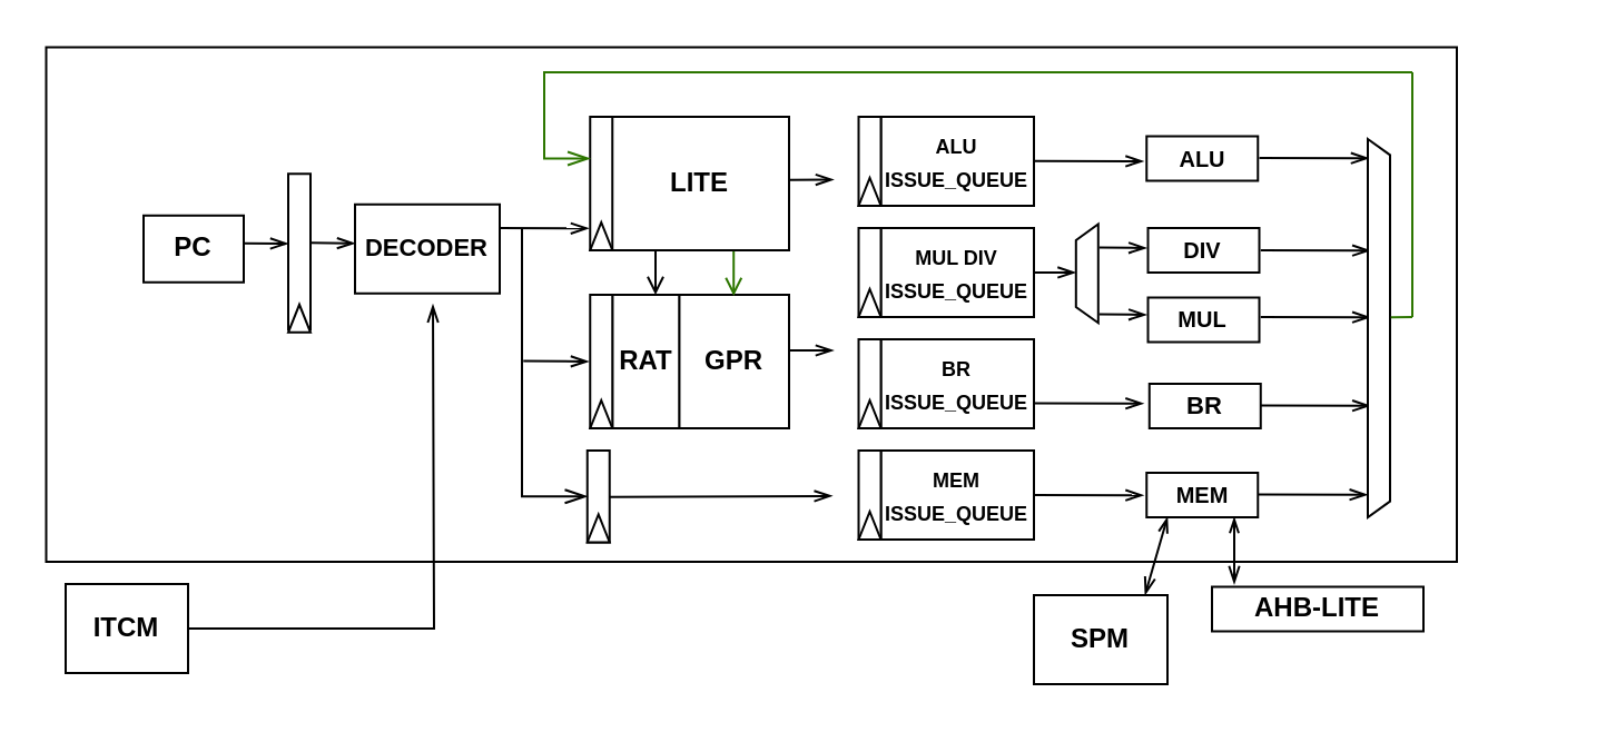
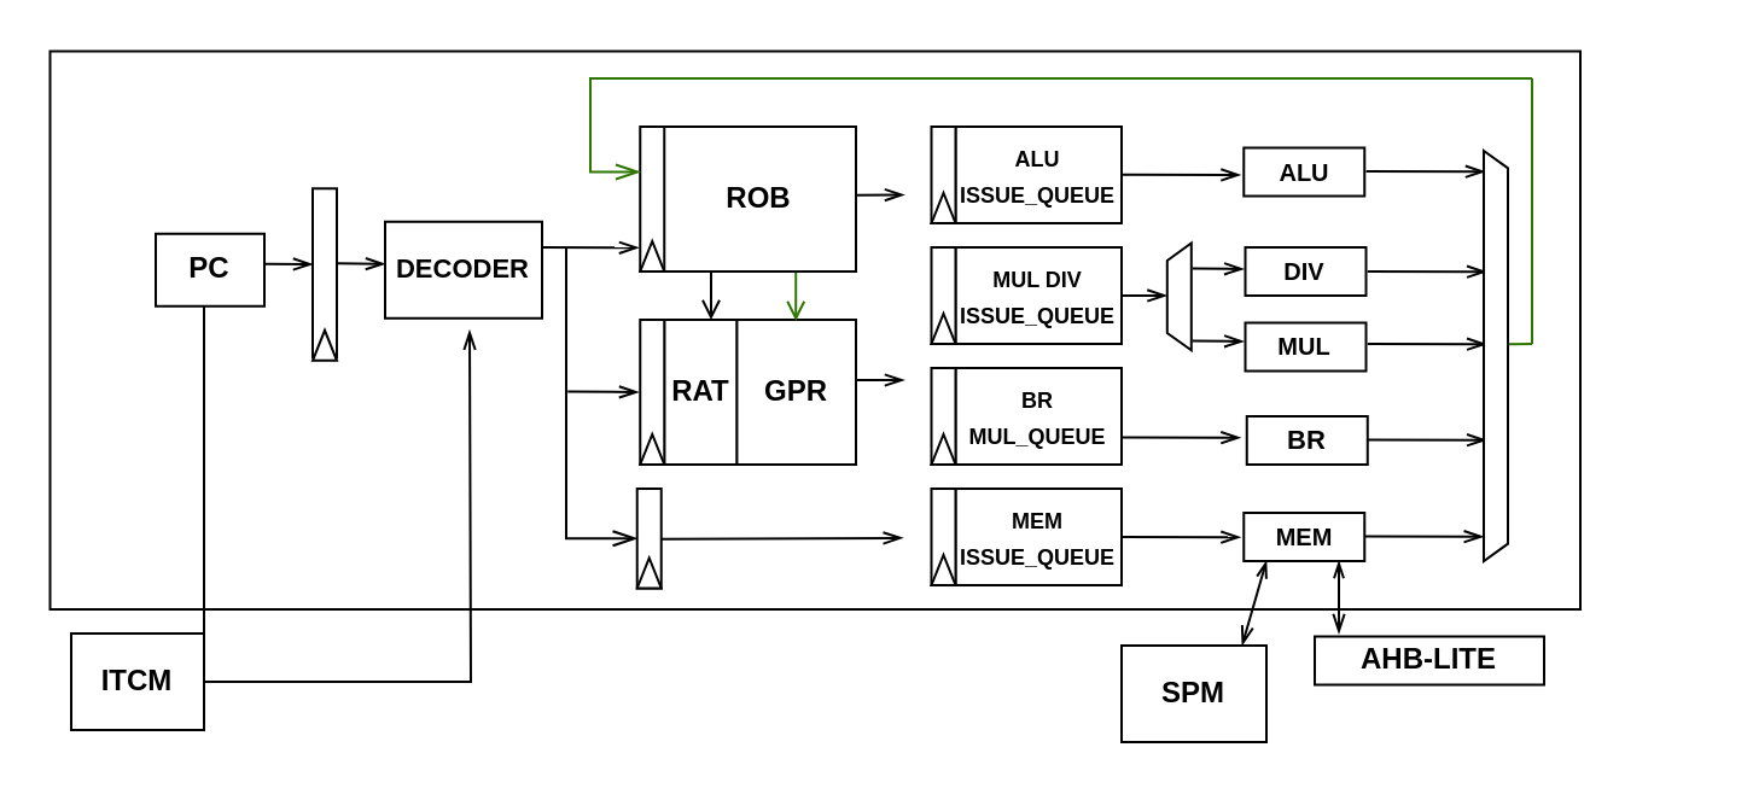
  <mxCell id="0" />
  <mxCell id="1" parent="0" />
  <mxCell id="2" value="" style="rounded=0;whiteSpace=wrap;html=1;" vertex="1" parent="1"><mxGeometry x="20.25" y="20.75" width="633.75" height="231.25" as="geometry" /></mxCell>
  <mxCell id="3" value="&lt;b&gt;GPR&lt;/b&gt;" style="rounded=0;whiteSpace=wrap;html=1;" vertex="1" parent="1"><mxGeometry x="304.63" y="132" width="49.37" height="60" as="geometry" /></mxCell>
+ <mxCell id="4" value="" style="edgeStyle=orthogonalEdgeStyle;rounded=0;orthogonalLoop=1;jettySize=auto;html=1;endArrow=openThin;endFill=0;entryX=0;entryY=0.5;entryDx=0;entryDy=0;" edge="1" parent="1" source="5" target="11"><mxGeometry relative="1" as="geometry"><mxPoint x="104" y="196.38" as="targetPoint" /><Array as="points"><mxPoint x="84" y="282" /></Array></mxGeometry></mxCell>
  <mxCell id="5" value="&lt;b&gt;PC&lt;/b&gt;" style="rounded=0;whiteSpace=wrap;html=1;" vertex="1" parent="1"><mxGeometry x="64" y="96.38" width="45" height="30" as="geometry" /></mxCell>
  <mxCell id="6" value="&lt;b&gt;&lt;font style=&quot;font-size: 11px;&quot;&gt;DECODER&lt;/font&gt;&lt;/b&gt;" style="rounded=0;whiteSpace=wrap;html=1;" vertex="1" parent="1"><mxGeometry x="159" y="91.38" width="65" height="40" as="geometry" /></mxCell>
  <mxCell id="7" value="" style="group" vertex="1" connectable="0" parent="1"><mxGeometry x="129" y="77.63" width="11.25" height="70" as="geometry" /></mxCell>
  <mxCell id="8" value="" style="rounded=0;whiteSpace=wrap;html=1;" vertex="1" parent="7"><mxGeometry width="10" height="70" as="geometry" /></mxCell>
  <mxCell id="9" value="" style="triangle;whiteSpace=wrap;html=1;rotation=-90;" vertex="1" parent="7"><mxGeometry x="-1.25" y="60" width="12.5" height="10" as="geometry" /></mxCell>
  <mxCell id="10" value="" style="edgeStyle=orthogonalEdgeStyle;rounded=0;orthogonalLoop=1;jettySize=auto;html=1;endArrow=openThin;endFill=0;" edge="1" parent="1" source="11"><mxGeometry relative="1" as="geometry"><mxPoint x="194" y="136.38" as="targetPoint" /></mxGeometry></mxCell>
  <mxCell id="11" value="&lt;b&gt;ITCM&lt;/b&gt;" style="rounded=0;whiteSpace=wrap;html=1;" vertex="1" parent="1"><mxGeometry x="29" y="262" width="55" height="40" as="geometry" /></mxCell>
  <mxCell id="12" value="&lt;b&gt;RAT&lt;/b&gt;" style="rounded=0;whiteSpace=wrap;html=1;" vertex="1" parent="1"><mxGeometry x="274.63" y="132" width="30" height="60" as="geometry" /></mxCell>
  <mxCell id="13" value="" style="rounded=0;whiteSpace=wrap;html=1;" vertex="1" parent="1"><mxGeometry x="264.63" y="132" width="10" height="60" as="geometry" /></mxCell>
  <mxCell id="14" value="" style="triangle;whiteSpace=wrap;html=1;rotation=-90;" vertex="1" parent="1"><mxGeometry x="263.38" y="180.75" width="12.5" height="10" as="geometry" /></mxCell>
  <mxCell id="15" value="" style="endArrow=openThin;html=1;rounded=0;entryX=0;entryY=0.406;entryDx=0;entryDy=0;endFill=0;entryPerimeter=0;" edge="1" parent="1"><mxGeometry width="50" height="50" relative="1" as="geometry"><mxPoint x="224" y="102" as="sourcePoint" /><mxPoint x="264" y="102.19" as="targetPoint" /></mxGeometry></mxCell>
  <mxCell id="16" value="" style="endArrow=openThin;html=1;rounded=0;endFill=0;" edge="1" parent="1"><mxGeometry width="50" height="50" relative="1" as="geometry"><mxPoint x="139" y="108.68" as="sourcePoint" /><mxPoint x="159" y="108.88" as="targetPoint" /></mxGeometry></mxCell>
- <mxCell id="17" value="&lt;b&gt;LITE&lt;/b&gt;" style="rounded=0;whiteSpace=wrap;html=1;" vertex="1" parent="1"><mxGeometry x="274" y="52" width="80" height="60" as="geometry" /></mxCell>
+ <mxCell id="17" value="&lt;b&gt;ROB&lt;/b&gt;" style="rounded=0;whiteSpace=wrap;html=1;" vertex="1" parent="1"><mxGeometry x="274" y="52" width="80" height="60" as="geometry" /></mxCell>
  <mxCell id="18" value="" style="rounded=0;whiteSpace=wrap;html=1;" vertex="1" parent="1"><mxGeometry x="264.63" y="52" width="10" height="60" as="geometry" /></mxCell>
  <mxCell id="19" value="" style="triangle;whiteSpace=wrap;html=1;rotation=-90;" vertex="1" parent="1"><mxGeometry x="263.38" y="100.75" width="12.5" height="10" as="geometry" /></mxCell>
  <mxCell id="20" value="" style="rounded=0;whiteSpace=wrap;html=1;" vertex="1" parent="1"><mxGeometry x="263.37" y="202" width="10" height="41.25" as="geometry" /></mxCell>
  <mxCell id="21" value="" style="triangle;whiteSpace=wrap;html=1;rotation=-90;" vertex="1" parent="1"><mxGeometry x="262.12" y="232" width="12.5" height="10" as="geometry" /></mxCell>
  <mxCell id="22" value="" style="edgeStyle=segmentEdgeStyle;endArrow=openThin;html=1;curved=0;rounded=0;endSize=8;startSize=8;endFill=0;entryX=0;entryY=0.5;entryDx=0;entryDy=0;" edge="1" parent="1" target="20"><mxGeometry width="50" height="50" relative="1" as="geometry"><mxPoint x="234" y="102" as="sourcePoint" /><mxPoint x="264.63" y="92" as="targetPoint" /><Array as="points"><mxPoint x="234" y="142" /><mxPoint x="234" y="192" /></Array></mxGeometry></mxCell>
  <mxCell id="23" value="&lt;font style=&quot;font-size: 9px;&quot;&gt;&lt;b&gt;ALU&lt;br&gt;ISSUE_QUEUE&lt;/b&gt;&lt;/font&gt;" style="rounded=0;whiteSpace=wrap;html=1;" vertex="1" parent="1"><mxGeometry x="395.25" y="52" width="68.75" height="40" as="geometry" /></mxCell>
  <mxCell id="24" value="" style="rounded=0;whiteSpace=wrap;html=1;" vertex="1" parent="1"><mxGeometry x="385.25" y="52" width="10" height="40" as="geometry" /></mxCell>
  <mxCell id="25" value="" style="triangle;whiteSpace=wrap;html=1;rotation=-90;" vertex="1" parent="1"><mxGeometry x="384" y="80.75" width="12.5" height="10" as="geometry" /></mxCell>
  <mxCell id="26" value="&lt;font style=&quot;font-size: 9px;&quot;&gt;&lt;b&gt;MUL DIV&lt;br&gt;ISSUE_QUEUE&lt;/b&gt;&lt;/font&gt;" style="rounded=0;whiteSpace=wrap;html=1;" vertex="1" parent="1"><mxGeometry x="395.25" y="102" width="68.75" height="40" as="geometry" /></mxCell>
  <mxCell id="27" value="" style="rounded=0;whiteSpace=wrap;html=1;" vertex="1" parent="1"><mxGeometry x="385.25" y="102" width="10" height="40" as="geometry" /></mxCell>
  <mxCell id="28" value="" style="triangle;whiteSpace=wrap;html=1;rotation=-90;" vertex="1" parent="1"><mxGeometry x="384" y="130.75" width="12.5" height="10" as="geometry" /></mxCell>
- <mxCell id="29" value="&lt;font style=&quot;font-size: 9px;&quot;&gt;&lt;b&gt;BR&lt;br&gt;ISSUE_QUEUE&lt;/b&gt;&lt;/font&gt;" style="rounded=0;whiteSpace=wrap;html=1;" vertex="1" parent="1"><mxGeometry x="395.25" y="152" width="68.75" height="40" as="geometry" /></mxCell>
+ <mxCell id="29" value="&lt;font style=&quot;font-size: 9px;&quot;&gt;&lt;b&gt;BR&lt;br&gt;MUL_QUEUE&lt;/b&gt;&lt;/font&gt;" style="rounded=0;whiteSpace=wrap;html=1;" vertex="1" parent="1"><mxGeometry x="395.25" y="152" width="68.75" height="40" as="geometry" /></mxCell>
  <mxCell id="30" value="" style="rounded=0;whiteSpace=wrap;html=1;" vertex="1" parent="1"><mxGeometry x="385.25" y="152" width="10" height="40" as="geometry" /></mxCell>
  <mxCell id="31" value="" style="triangle;whiteSpace=wrap;html=1;rotation=-90;" vertex="1" parent="1"><mxGeometry x="384" y="180.75" width="12.5" height="10" as="geometry" /></mxCell>
  <mxCell id="32" value="&lt;font style=&quot;font-size: 9px;&quot;&gt;&lt;b&gt;MEM&lt;br&gt;ISSUE_QUEUE&lt;/b&gt;&lt;/font&gt;" style="rounded=0;whiteSpace=wrap;html=1;" vertex="1" parent="1"><mxGeometry x="395.25" y="202" width="68.75" height="40" as="geometry" /></mxCell>
  <mxCell id="33" value="" style="rounded=0;whiteSpace=wrap;html=1;" vertex="1" parent="1"><mxGeometry x="385.25" y="202" width="10" height="40" as="geometry" /></mxCell>
  <mxCell id="34" value="" style="triangle;whiteSpace=wrap;html=1;rotation=-90;" vertex="1" parent="1"><mxGeometry x="384" y="230.75" width="12.5" height="10" as="geometry" /></mxCell>
  <mxCell id="35" value="&lt;font size=&quot;1&quot; style=&quot;&quot;&gt;&lt;b style=&quot;&quot;&gt;ALU&lt;/b&gt;&lt;/font&gt;" style="rounded=0;whiteSpace=wrap;html=1;" vertex="1" parent="1"><mxGeometry x="514.63" y="60.75" width="50" height="20" as="geometry" /></mxCell>
  <mxCell id="36" value="&lt;font size=&quot;1&quot; style=&quot;&quot;&gt;&lt;b style=&quot;&quot;&gt;MUL&lt;/b&gt;&lt;/font&gt;" style="rounded=0;whiteSpace=wrap;html=1;" vertex="1" parent="1"><mxGeometry x="515.25" y="133.25" width="50" height="20" as="geometry" /></mxCell>
  <mxCell id="37" value="&lt;font size=&quot;1&quot; style=&quot;&quot;&gt;&lt;b style=&quot;font-size: 11px;&quot;&gt;BR&lt;/b&gt;&lt;/font&gt;" style="rounded=0;whiteSpace=wrap;html=1;" vertex="1" parent="1"><mxGeometry x="515.88" y="172" width="50" height="20" as="geometry" /></mxCell>
  <mxCell id="38" value="&lt;font size=&quot;1&quot; style=&quot;&quot;&gt;&lt;b style=&quot;&quot;&gt;MEM&lt;/b&gt;&lt;/font&gt;" style="rounded=0;whiteSpace=wrap;html=1;" vertex="1" parent="1"><mxGeometry x="514.63" y="212" width="50" height="20" as="geometry" /></mxCell>
  <mxCell id="39" value="&lt;font size=&quot;1&quot; style=&quot;&quot;&gt;&lt;b style=&quot;&quot;&gt;DIV&lt;/b&gt;&lt;/font&gt;" style="rounded=0;whiteSpace=wrap;html=1;" vertex="1" parent="1"><mxGeometry x="515.25" y="102" width="50" height="20" as="geometry" /></mxCell>
  <mxCell id="40" value="" style="shape=trapezoid;perimeter=trapezoidPerimeter;whiteSpace=wrap;html=1;fixedSize=1;rotation=-90;size=7.18;" vertex="1" parent="1"><mxGeometry x="465.71" y="117.46" width="44.38" height="10" as="geometry" /></mxCell>
  <mxCell id="41" value="" style="endArrow=openThin;html=1;rounded=0;endFill=0;" edge="1" parent="1"><mxGeometry width="50" height="50" relative="1" as="geometry"><mxPoint x="464" y="122" as="sourcePoint" /><mxPoint x="482.75" y="121.97" as="targetPoint" /></mxGeometry></mxCell>
  <mxCell id="42" value="" style="endArrow=openThin;html=1;rounded=0;endFill=0;" edge="1" parent="1"><mxGeometry width="50" height="50" relative="1" as="geometry"><mxPoint x="493.38" y="110.75" as="sourcePoint" /><mxPoint x="514.63" y="110.99" as="targetPoint" /></mxGeometry></mxCell>
  <mxCell id="43" value="" style="endArrow=openThin;html=1;rounded=0;endFill=0;" edge="1" parent="1"><mxGeometry width="50" height="50" relative="1" as="geometry"><mxPoint x="493.38" y="140.75" as="sourcePoint" /><mxPoint x="514.63" y="140.99" as="targetPoint" /></mxGeometry></mxCell>
  <mxCell id="44" value="" style="endArrow=openThin;html=1;rounded=0;endFill=0;entryX=-0.029;entryY=0.709;entryDx=0;entryDy=0;entryPerimeter=0;" edge="1" parent="1"><mxGeometry width="50" height="50" relative="1" as="geometry"><mxPoint x="464" y="180.75" as="sourcePoint" /><mxPoint x="513.25" y="180.87" as="targetPoint" /></mxGeometry></mxCell>
  <mxCell id="45" value="" style="endArrow=openThin;html=1;rounded=0;endFill=0;entryX=-0.029;entryY=0.709;entryDx=0;entryDy=0;entryPerimeter=0;" edge="1" parent="1"><mxGeometry width="50" height="50" relative="1" as="geometry"><mxPoint x="464" y="222" as="sourcePoint" /><mxPoint x="513.25" y="222.12" as="targetPoint" /></mxGeometry></mxCell>
  <mxCell id="46" value="" style="endArrow=openThin;html=1;rounded=0;endFill=0;entryX=-0.029;entryY=0.709;entryDx=0;entryDy=0;entryPerimeter=0;" edge="1" parent="1"><mxGeometry width="50" height="50" relative="1" as="geometry"><mxPoint x="464" y="71.87" as="sourcePoint" /><mxPoint x="513.25" y="71.99" as="targetPoint" /></mxGeometry></mxCell>
  <mxCell id="47" value="" style="endArrow=openThin;html=1;rounded=0;endFill=0;" edge="1" parent="1"><mxGeometry width="50" height="50" relative="1" as="geometry"><mxPoint x="109" y="108.88" as="sourcePoint" /><mxPoint x="129" y="109.02" as="targetPoint" /></mxGeometry></mxCell>
  <mxCell id="48" value="&lt;b&gt;SPM&lt;/b&gt;" style="rounded=0;whiteSpace=wrap;html=1;" vertex="1" parent="1"><mxGeometry x="464" y="267" width="60" height="40" as="geometry" /></mxCell>
  <mxCell id="49" value="" style="endArrow=open;html=1;rounded=0;endFill=0;" edge="1" parent="1"><mxGeometry width="50" height="50" relative="1" as="geometry"><mxPoint x="294" y="112" as="sourcePoint" /><mxPoint x="294" y="132" as="targetPoint" /></mxGeometry></mxCell>
  <mxCell id="50" value="" style="endArrow=openThin;html=1;rounded=0;endFill=0;" edge="1" parent="1"><mxGeometry width="50" height="50" relative="1" as="geometry"><mxPoint x="354" y="157" as="sourcePoint" /><mxPoint x="374" y="157" as="targetPoint" /></mxGeometry></mxCell>
  <mxCell id="51" value="" style="endArrow=openThin;html=1;rounded=0;endFill=0;" edge="1" parent="1"><mxGeometry width="50" height="50" relative="1" as="geometry"><mxPoint x="354" y="80.32" as="sourcePoint" /><mxPoint x="374" y="80.27" as="targetPoint" /></mxGeometry></mxCell>
  <mxCell id="52" value="" style="endArrow=openThin;html=1;rounded=0;endFill=0;" edge="1" parent="1"><mxGeometry width="50" height="50" relative="1" as="geometry"><mxPoint x="273.37" y="222.82" as="sourcePoint" /><mxPoint x="373.37" y="222.43" as="targetPoint" /></mxGeometry></mxCell>
  <mxCell id="53" value="" style="edgeStyle=elbowEdgeStyle;elbow=horizontal;endArrow=openThin;html=1;curved=0;rounded=0;endSize=8;startSize=8;endFill=0;fillColor=#60a917;strokeColor=#2D7600;" edge="1" parent="1"><mxGeometry width="50" height="50" relative="1" as="geometry"><mxPoint x="634" y="32" as="sourcePoint" /><mxPoint x="264.63" y="70.75" as="targetPoint" /><Array as="points"><mxPoint x="244" y="52" /></Array></mxGeometry></mxCell>
  <mxCell id="54" value="" style="endArrow=openThin;html=1;rounded=0;endFill=0;entryX=-0.029;entryY=0.709;entryDx=0;entryDy=0;entryPerimeter=0;" edge="1" parent="1"><mxGeometry width="50" height="50" relative="1" as="geometry"><mxPoint x="564.63" y="221.76" as="sourcePoint" /><mxPoint x="613.88" y="221.88" as="targetPoint" /></mxGeometry></mxCell>
  <mxCell id="55" value="" style="endArrow=openThin;html=1;rounded=0;endFill=0;entryX=-0.029;entryY=0.709;entryDx=0;entryDy=0;entryPerimeter=0;" edge="1" parent="1"><mxGeometry width="50" height="50" relative="1" as="geometry"><mxPoint x="565.88" y="181.76" as="sourcePoint" /><mxPoint x="615.13" y="181.88" as="targetPoint" /></mxGeometry></mxCell>
  <mxCell id="56" value="" style="endArrow=openThin;html=1;rounded=0;endFill=0;entryX=-0.029;entryY=0.709;entryDx=0;entryDy=0;entryPerimeter=0;" edge="1" parent="1"><mxGeometry width="50" height="50" relative="1" as="geometry"><mxPoint x="565.88" y="142" as="sourcePoint" /><mxPoint x="615.13" y="142.12" as="targetPoint" /></mxGeometry></mxCell>
  <mxCell id="57" value="" style="endArrow=openThin;html=1;rounded=0;endFill=0;entryX=-0.029;entryY=0.709;entryDx=0;entryDy=0;entryPerimeter=0;" edge="1" parent="1"><mxGeometry width="50" height="50" relative="1" as="geometry"><mxPoint x="565.88" y="112" as="sourcePoint" /><mxPoint x="615.13" y="112.12" as="targetPoint" /></mxGeometry></mxCell>
  <mxCell id="58" value="" style="endArrow=openThin;html=1;rounded=0;endFill=0;entryX=-0.029;entryY=0.709;entryDx=0;entryDy=0;entryPerimeter=0;" edge="1" parent="1"><mxGeometry width="50" height="50" relative="1" as="geometry"><mxPoint x="565.25" y="70.51" as="sourcePoint" /><mxPoint x="614.5" y="70.63" as="targetPoint" /></mxGeometry></mxCell>
  <mxCell id="59" value="" style="shape=trapezoid;perimeter=trapezoidPerimeter;whiteSpace=wrap;html=1;fixedSize=1;rotation=90;size=7.18;" vertex="1" parent="1"><mxGeometry x="534" y="142" width="170" height="10" as="geometry" /></mxCell>
  <mxCell id="60" value="" style="endArrow=none;html=1;rounded=0;fillColor=#60a917;strokeColor=#2D7600;" edge="1" parent="1"><mxGeometry width="50" height="50" relative="1" as="geometry"><mxPoint x="634" y="142" as="sourcePoint" /><mxPoint x="634" y="32" as="targetPoint" /></mxGeometry></mxCell>
  <mxCell id="61" value="" style="endArrow=none;html=1;rounded=0;exitX=0.471;exitY=-0.037;exitDx=0;exitDy=0;exitPerimeter=0;fillColor=#60a917;strokeColor=#2D7600;" edge="1" parent="1" source="59"><mxGeometry width="50" height="50" relative="1" as="geometry"><mxPoint x="624" y="143.01" as="sourcePoint" /><mxPoint x="634" y="142" as="targetPoint" /></mxGeometry></mxCell>
  <mxCell id="62" value="" style="endArrow=openThin;html=1;rounded=0;endFill=0;" edge="1" parent="1"><mxGeometry width="50" height="50" relative="1" as="geometry"><mxPoint x="234.62" y="161.8" as="sourcePoint" /><mxPoint x="264" y="162" as="targetPoint" /></mxGeometry></mxCell>
  <mxCell id="63" value="" style="endArrow=open;html=1;rounded=0;endFill=0;fillColor=#60a917;strokeColor=#2D7600;" edge="1" parent="1"><mxGeometry width="50" height="50" relative="1" as="geometry"><mxPoint x="329.11" y="112.46" as="sourcePoint" /><mxPoint x="329.11" y="132.46" as="targetPoint" /></mxGeometry></mxCell>
  <mxCell id="64" value="" style="endArrow=openThin;startArrow=openThin;html=1;rounded=0;startFill=0;endSize=5;endFill=0;exitX=0.832;exitY=-0.002;exitDx=0;exitDy=0;exitPerimeter=0;" edge="1" parent="1" source="48"><mxGeometry width="50" height="50" relative="1" as="geometry"><mxPoint x="524" y="252" as="sourcePoint" /><mxPoint x="524" y="232" as="targetPoint" /></mxGeometry></mxCell>
  <mxCell id="65" value="&lt;b&gt;AHB-LITE&lt;/b&gt;" style="rounded=0;whiteSpace=wrap;html=1;" vertex="1" parent="1"><mxGeometry x="544" y="263.25" width="95" height="20" as="geometry" /></mxCell>
  <mxCell id="66" value="" style="endArrow=openThin;startArrow=openThin;html=1;rounded=0;startFill=0;endSize=5;endFill=0;" edge="1" parent="1"><mxGeometry width="50" height="50" relative="1" as="geometry"><mxPoint x="554" y="262" as="sourcePoint" /><mxPoint x="554" y="232" as="targetPoint" /></mxGeometry></mxCell>
